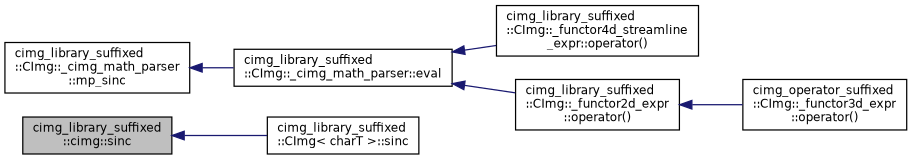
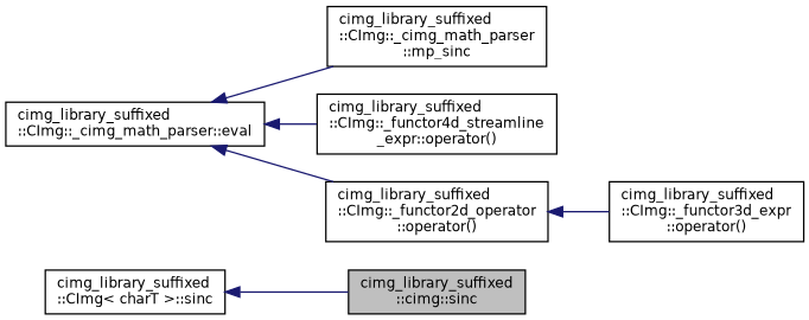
  digraph {
    rankdir=LR
    node [color=black fillcolor=white fontname=Helvetica fontsize=10 shape=record style=filled]
    edge [color=midnightblue dir=back fontname=Helvetica fontsize=10 labelfontname=Helvetica labelfontsize=10 style=solid]
    n1 [fillcolor=grey75 fontcolor=black height=0.2 label="cimg_library_suffixed\l::cimg::sinc" width=0.4]
    n2 [height=0.2 label="cimg_library_suffixed\l::CImg\< charT \>::sinc" width=0.4]
    n3 [height=0.2 label="cimg_library_suffixed\l::CImg::_cimg_math_parser\l::mp_sinc" width=0.4]
    n4 [height=0.2 label="cimg_library_suffixed\l::CImg::_cimg_math_parser::eval" width=0.4]
    n5 [height=0.2 label="cimg_library_suffixed\l::CImg::_functor4d_streamline\l_expr::operator()" width=0.4]
-   n6 [height=0.2 label="cimg_library_suffixed\l::CImg::_functor2d_expr\l::operator()" width=0.4]
-   n7 [height=0.2 label="cimg_operator_suffixed\l::CImg::_functor3d_expr\l::operator()" width=0.4]
-   n1 -> n2
-   n3 -> n4
+   n6 [height=0.2 label="cimg_library_suffixed\l::CImg::_functor2d_operator\l::operator()" width=0.4]
+   n7 [height=0.2 label="cimg_library_suffixed\l::CImg::_functor3d_expr\l::operator()" width=0.4]
+   n2 -> n1
+   n4 -> n3
    n4 -> n5
    n4 -> n6
    n6 -> n7
  }
